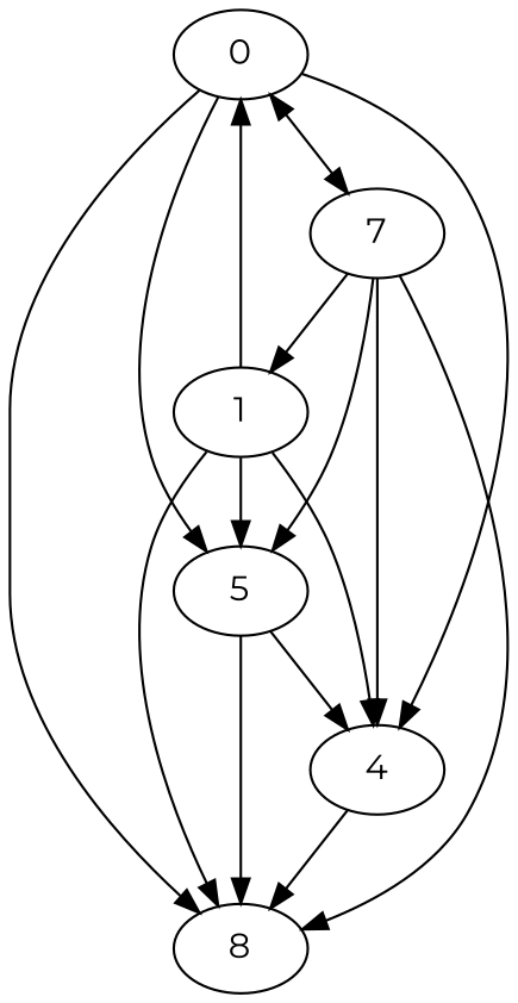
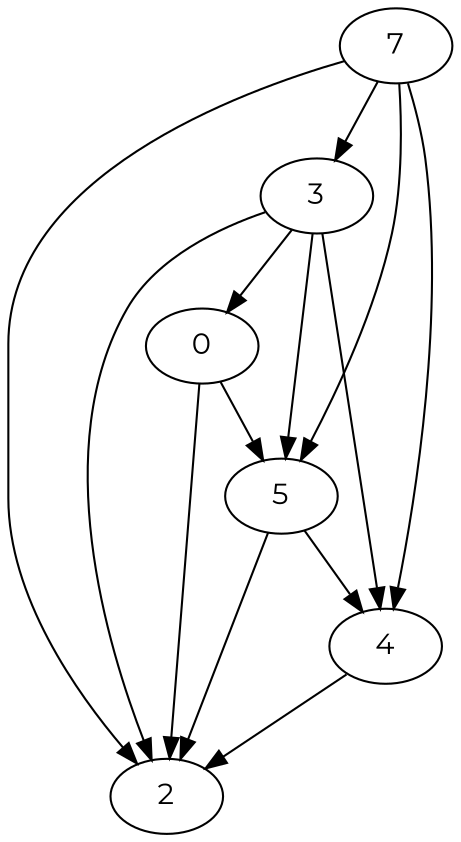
  digraph {
    fontname=Montserrat
    node [fontname=Montserrat]
    edge [fontname=Montserrat]
    0
-   2 [label=8]
+   2
    4
    5
    n5 [label=7]
-   1
+   1 [label=3]
    0 -> 2
-   0 -> 4
    0 -> 5
-   0 -> n5 [dir=both]
    4 -> 2
    5 -> 2
    5 -> 4
    n5 -> 2
    n5 -> 4
    n5 -> 5
    n5 -> 1
    1 -> 0
    1 -> 2
    1 -> 4
    1 -> 5
  }
